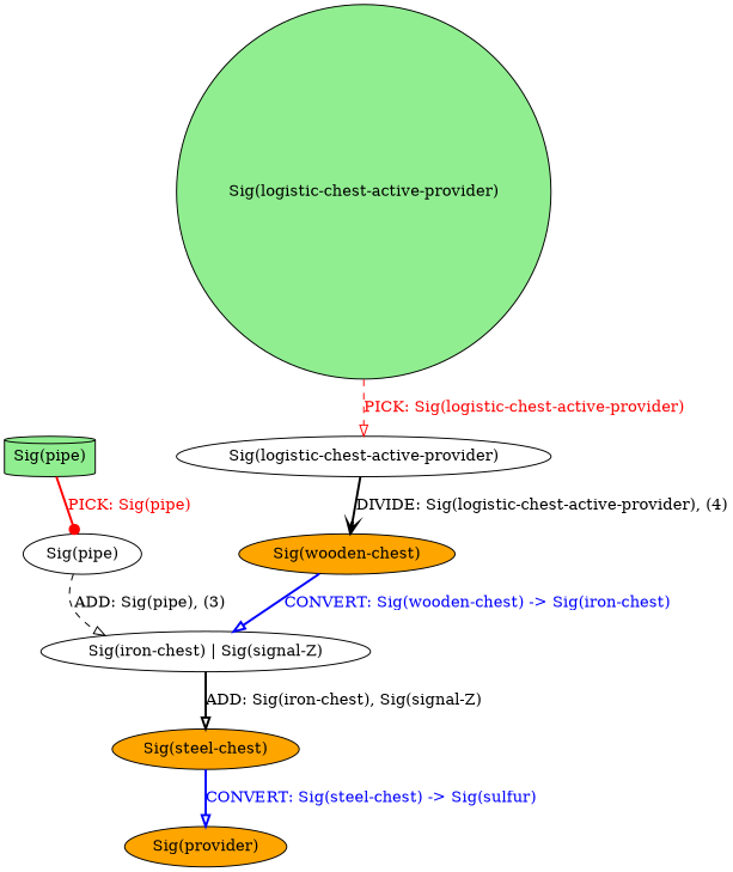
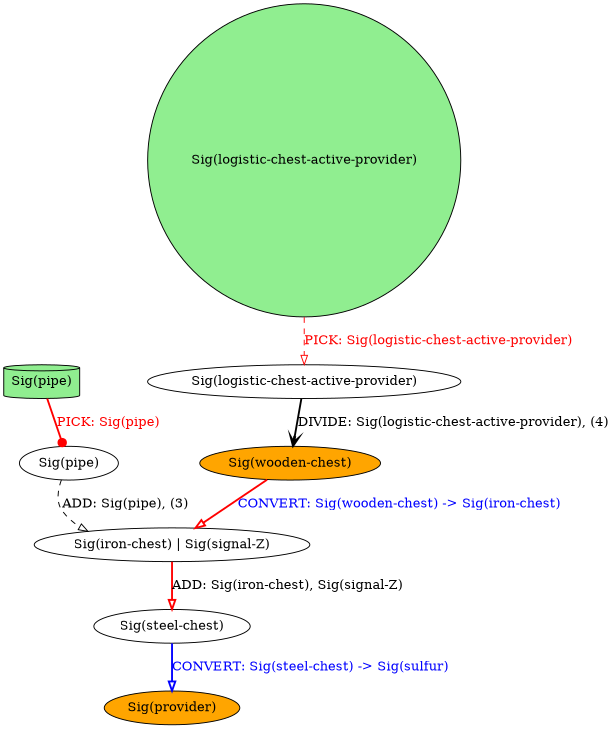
  strict digraph {
    nodesep=1
    node [fillcolor=white shape=ellipse style=filled]
    edge [arrowhead=onormal color=black fontcolor=black style=bold]
    n1 [label="Sig(logistic-chest-active-provider)"]
    n2 [fillcolor=orange label="Sig(wooden-chest)"]
    n3 [label="Sig(iron-chest) | Sig(signal-Z)"]
-   n4 [fillcolor=orange label="Sig(steel-chest)"]
+   n4 [label="Sig(steel-chest)"]
    n5 [fillcolor=lightgreen label="Sig(pipe)" shape=cylinder]
    n6 [label="Sig(pipe)"]
    n7 [fillcolor=lightgreen label="Sig(logistic-chest-active-provider)" shape=circle]
    n8 [fillcolor=orange label="Sig(provider)"]
    n1 -> n2 [arrowhead=vee label="DIVIDE: Sig(logistic-chest-active-provider), (4)"]
-   n2 -> n3 [color=blue fontcolor=blue label="CONVERT: Sig(wooden-chest) -> Sig(iron-chest)"]
-   n3 -> n4 [label="ADD: Sig(iron-chest), Sig(signal-Z)"]
+   n2 -> n3 [color=red fontcolor=blue label="CONVERT: Sig(wooden-chest) -> Sig(iron-chest)"]
+   n3 -> n4 [color=red label="ADD: Sig(iron-chest), Sig(signal-Z)"]
    n4 -> n8 [color=blue fontcolor=blue label="CONVERT: Sig(steel-chest) -> Sig(sulfur)"]
    n5 -> n6 [arrowhead=dot color=red fontcolor=red label="PICK: Sig(pipe)"]
    n6 -> n3 [label="ADD: Sig(pipe), (3)" style=dashed]
    n7 -> n1 [color=red fontcolor=red label="PICK: Sig(logistic-chest-active-provider)" style=dashed]
  }
